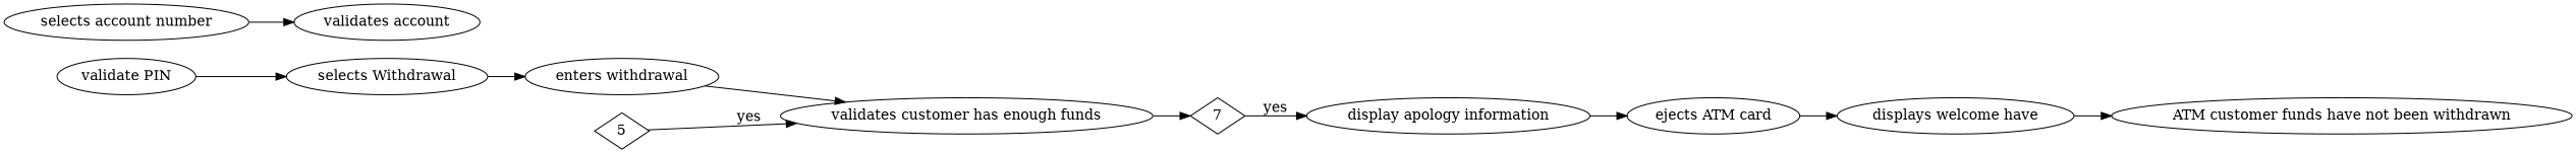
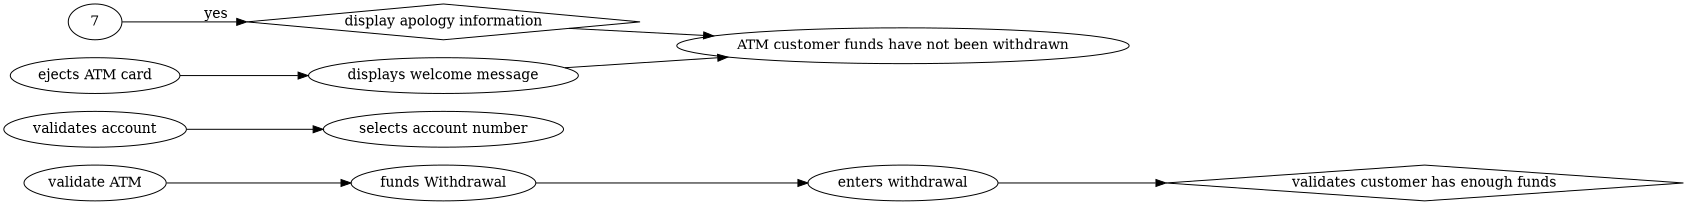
  digraph {
    rankdir=LR
    node [type=System]
    edge [type=D]
-   n1 [label="validate PIN" type=Pre]
-   n2 [label="selects Withdrawal" type=customer]
+   n1 [label="validate ATM" type=Pre]
+   n2 [label="funds Withdrawal" type=customer]
    n3 [label="enters withdrawal" type=customer]
-   n4 [label="validates customer has enough funds"]
+   n4 [label="validates customer has enough funds" shape=diamond]
    n5 [label="selects account number" type=customer]
    n6 [label="validates account"]
-   5 [shape=diamond type=C]
-   7 [shape=diamond type=C]
-   n9 [label="display apology information"]
+   7 [shape=ellipse type=C]
+   n9 [label="display apology information" shape=diamond]
    n10 [label="ejects ATM card"]
-   n11 [label="displays welcome have"]
+   n11 [label="displays welcome message"]
    n12 [label="ATM customer funds have not been withdrawn" type=Post]
    n1 -> n2
    n2 -> n3
    n3 -> n4
-   n4 -> 7
-   n5 -> n6
-   5 -> n4 [label=yes type=C]
+   n6 -> n5
    7 -> n9 [label=yes type=C]
-   n9 -> n10
+   n9 -> n12
    n10 -> n11
    n11 -> n12
  }
